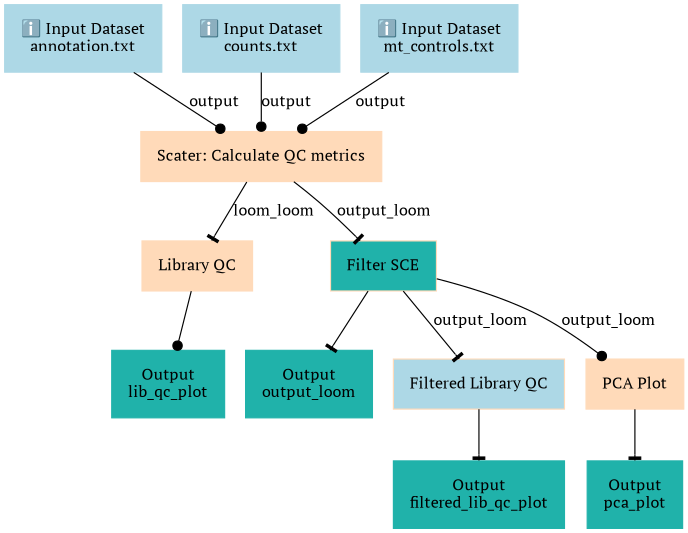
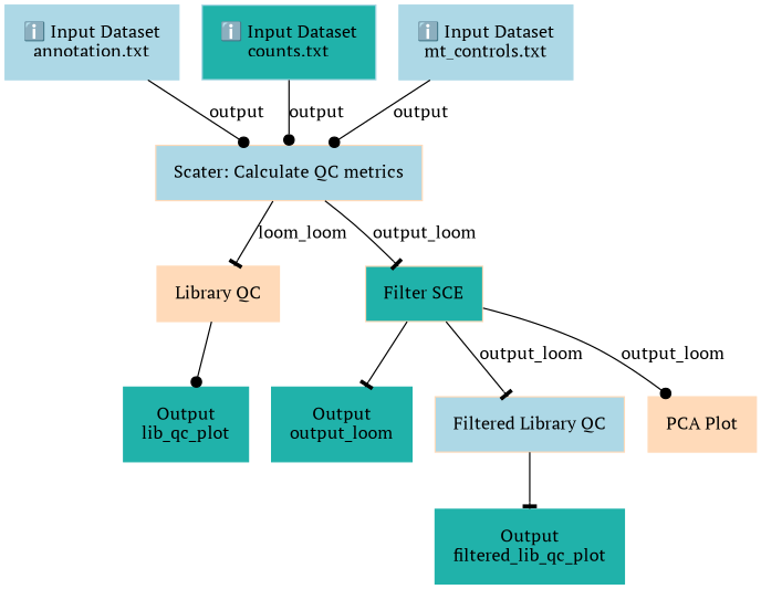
  digraph {
    fontname="PT Serif"
    node [color=peachpuff fontname="PT Serif" margin="0.2,0.2" shape=box style=filled]
    edge [arrowhead=tee fontname="PT Serif"]
    n1 [color=lightblue label="ℹ️ Input Dataset\nannotation.txt"]
-   n2 [label="Scater: Calculate QC metrics"]
+   n2 [label="Scater: Calculate QC metrics" fillcolor=lightblue]
    n3 [label="Library QC"]
    n4 [fillcolor=lightseagreen label="Filter SCE"]
-   n5 [color=lightblue label="ℹ️ Input Dataset\ncounts.txt"]
+   n5 [color=lightblue label="ℹ️ Input Dataset\ncounts.txt" fillcolor=lightseagreen]
    n6 [color=lightblue label="ℹ️ Input Dataset\nmt_controls.txt"]
    n7 [color=lightseagreen label="Output\nlib_qc_plot"]
    n8 [color=lightseagreen label="Output\noutput_loom"]
    n9 [fillcolor=lightblue label="Filtered Library QC"]
    n10 [label="PCA Plot"]
    n11 [color=lightseagreen label="Output\nfiltered_lib_qc_plot"]
-   n12 [color=lightseagreen label="Output\npca_plot"]
    n1 -> n2 [arrowhead=dot label=output]
    n2 -> n3 [label=loom_loom]
    n2 -> n4 [label=output_loom]
    n3 -> n7 [arrowhead=dot]
    n4 -> n8
    n4 -> n9 [label=output_loom]
    n4 -> n10 [arrowhead=dot label=output_loom]
    n5 -> n2 [arrowhead=dot label=output]
    n6 -> n2 [arrowhead=dot label=output]
    n9 -> n11
-   n10 -> n12
  }
